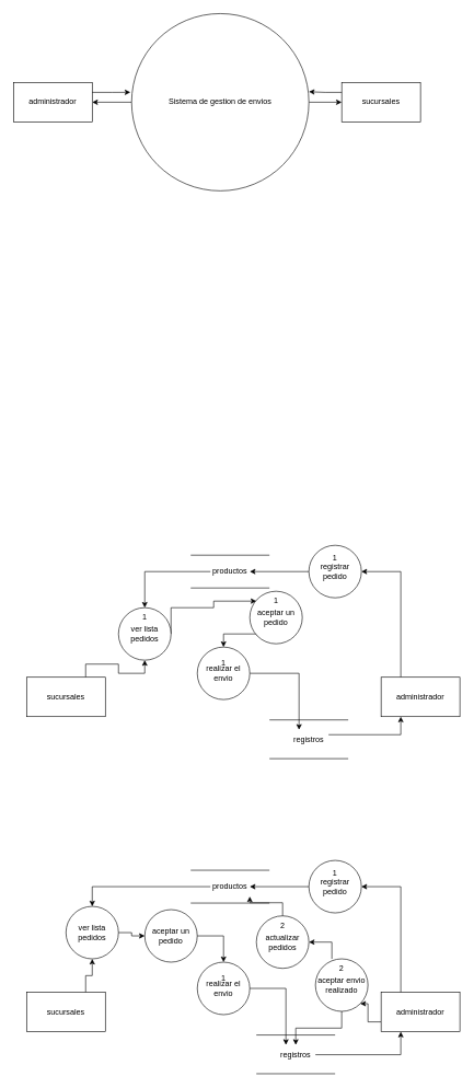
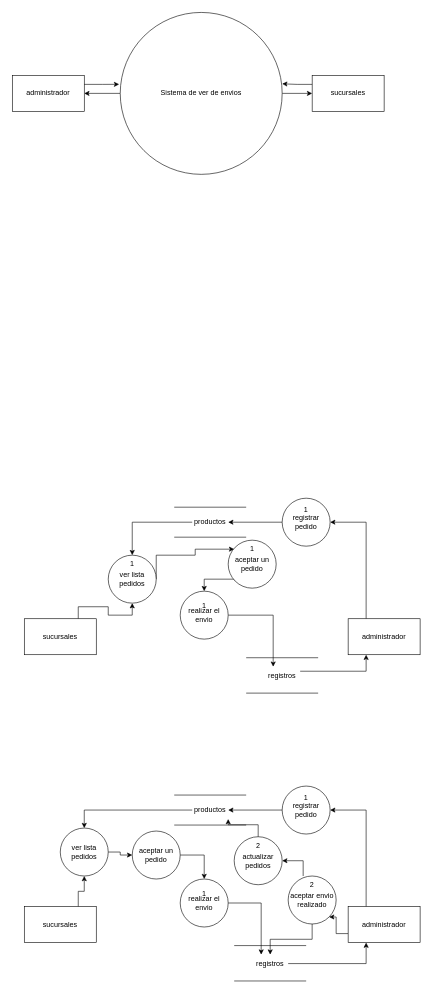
  <mxCell id="0" />
  <mxCell id="1" parent="0" />
  <mxCell id="2" value="" style="group" parent="1" vertex="1" connectable="0"><mxGeometry x="20" y="20" width="620" height="270" as="geometry" /></mxCell>
  <mxCell id="3" value="administrador" style="rounded=0;whiteSpace=wrap;html=1;" parent="2" vertex="1"><mxGeometry y="105" width="120" height="60" as="geometry" /></mxCell>
  <mxCell id="4" value="sucursales" style="rounded=0;whiteSpace=wrap;html=1;" parent="2" vertex="1"><mxGeometry x="500" y="105" width="120" height="60" as="geometry" /></mxCell>
  <mxCell id="5" style="edgeStyle=orthogonalEdgeStyle;rounded=0;orthogonalLoop=1;jettySize=auto;html=1;exitX=0;exitY=0.5;exitDx=0;exitDy=0;entryX=1;entryY=0.5;entryDx=0;entryDy=0;" parent="2" source="7" target="3" edge="1"><mxGeometry relative="1" as="geometry" /></mxCell>
  <mxCell id="6" style="edgeStyle=orthogonalEdgeStyle;rounded=0;orthogonalLoop=1;jettySize=auto;html=1;exitX=1;exitY=0.5;exitDx=0;exitDy=0;entryX=0;entryY=0.5;entryDx=0;entryDy=0;" parent="2" source="7" target="4" edge="1"><mxGeometry relative="1" as="geometry" /></mxCell>
- <mxCell id="7" value="Sistema de gestion de&amp;nbsp;envios" style="ellipse;whiteSpace=wrap;html=1;aspect=fixed;" parent="2" vertex="1"><mxGeometry x="180" width="270" height="270" as="geometry" /></mxCell>
+ <mxCell id="7" value="Sistema de ver de&amp;nbsp;envios" style="ellipse;whiteSpace=wrap;html=1;aspect=fixed;" parent="2" vertex="1"><mxGeometry x="180" width="270" height="270" as="geometry" /></mxCell>
  <mxCell id="8" style="edgeStyle=orthogonalEdgeStyle;rounded=0;orthogonalLoop=1;jettySize=auto;html=1;exitX=1;exitY=0.25;exitDx=0;exitDy=0;entryX=-0.007;entryY=0.444;entryDx=0;entryDy=0;entryPerimeter=0;" parent="2" source="3" target="7" edge="1"><mxGeometry relative="1" as="geometry" /></mxCell>
  <mxCell id="9" style="edgeStyle=orthogonalEdgeStyle;rounded=0;orthogonalLoop=1;jettySize=auto;html=1;exitX=0;exitY=0.25;exitDx=0;exitDy=0;entryX=1;entryY=0.441;entryDx=0;entryDy=0;entryPerimeter=0;" parent="2" source="4" target="7" edge="1"><mxGeometry relative="1" as="geometry" /></mxCell>
  <mxCell id="10" value="" style="group" parent="1" vertex="1" connectable="0"><mxGeometry x="40" y="830" width="660" height="435" as="geometry" /></mxCell>
  <mxCell id="11" style="edgeStyle=orthogonalEdgeStyle;rounded=0;orthogonalLoop=1;jettySize=auto;html=1;exitX=0.75;exitY=0;exitDx=0;exitDy=0;entryX=0.5;entryY=1;entryDx=0;entryDy=0;fontFamily=Helvetica;fontSize=12;fontColor=default;" parent="10" source="12" target="16" edge="1"><mxGeometry relative="1" as="geometry" /></mxCell>
  <mxCell id="12" value="sucursales" style="rounded=0;whiteSpace=wrap;html=1;" parent="10" vertex="1"><mxGeometry y="201" width="120" height="60" as="geometry" /></mxCell>
  <mxCell id="13" style="edgeStyle=orthogonalEdgeStyle;rounded=0;orthogonalLoop=1;jettySize=auto;html=1;exitX=0.25;exitY=0;exitDx=0;exitDy=0;entryX=1;entryY=0.5;entryDx=0;entryDy=0;fontFamily=Helvetica;fontSize=12;fontColor=default;" parent="10" source="14" target="24" edge="1"><mxGeometry relative="1" as="geometry" /></mxCell>
  <mxCell id="14" value="administrador" style="rounded=0;whiteSpace=wrap;html=1;" parent="10" vertex="1"><mxGeometry x="540" y="201" width="120" height="60" as="geometry" /></mxCell>
  <mxCell id="15" style="edgeStyle=orthogonalEdgeStyle;rounded=0;orthogonalLoop=1;jettySize=auto;html=1;exitX=1;exitY=0.5;exitDx=0;exitDy=0;entryX=0;entryY=0.5;entryDx=0;entryDy=0;fontFamily=Helvetica;fontSize=12;fontColor=default;" parent="10" source="16" target="36" edge="1"><mxGeometry relative="1" as="geometry"><Array as="points"><mxPoint x="220" y="95" /><mxPoint x="285" y="95" /><mxPoint x="285" y="85" /></Array></mxGeometry></mxCell>
  <mxCell id="16" value="ver lista pedidos" style="ellipse;whiteSpace=wrap;html=1;aspect=fixed;" parent="10" vertex="1"><mxGeometry x="140" y="95" width="80" height="80" as="geometry" /></mxCell>
  <mxCell id="17" style="edgeStyle=orthogonalEdgeStyle;rounded=0;orthogonalLoop=1;jettySize=auto;html=1;exitX=1;exitY=0.5;exitDx=0;exitDy=0;entryX=0.25;entryY=0;entryDx=0;entryDy=0;fontFamily=Helvetica;fontSize=12;fontColor=default;" parent="10" source="18" target="29" edge="1"><mxGeometry relative="1" as="geometry" /></mxCell>
  <mxCell id="18" value="realizar el envio" style="ellipse;whiteSpace=wrap;html=1;aspect=fixed;" parent="10" vertex="1"><mxGeometry x="260" y="155" width="80" height="80" as="geometry" /></mxCell>
  <mxCell id="19" value="" style="group" parent="10" vertex="1" connectable="0"><mxGeometry x="250" y="15" width="120" height="50" as="geometry" /></mxCell>
  <mxCell id="20" value="" style="endArrow=none;html=1;rounded=0;fontFamily=Helvetica;fontSize=12;fontColor=default;" parent="19" edge="1"><mxGeometry width="50" height="50" relative="1" as="geometry"><mxPoint y="50" as="sourcePoint" /><mxPoint x="120" y="50" as="targetPoint" /></mxGeometry></mxCell>
  <mxCell id="21" value="" style="endArrow=none;html=1;rounded=0;fontFamily=Helvetica;fontSize=12;fontColor=default;" parent="19" edge="1"><mxGeometry width="50" height="50" relative="1" as="geometry"><mxPoint as="sourcePoint" /><mxPoint x="120" as="targetPoint" /></mxGeometry></mxCell>
  <mxCell id="22" value="productos" style="text;html=1;align=center;verticalAlign=middle;whiteSpace=wrap;rounded=0;fontFamily=Helvetica;fontSize=12;fontColor=default;" parent="19" vertex="1"><mxGeometry x="30" y="10" width="60" height="30" as="geometry" /></mxCell>
  <mxCell id="23" style="edgeStyle=orthogonalEdgeStyle;rounded=0;orthogonalLoop=1;jettySize=auto;html=1;exitX=0;exitY=0.5;exitDx=0;exitDy=0;entryX=1;entryY=0.5;entryDx=0;entryDy=0;fontFamily=Helvetica;fontSize=12;fontColor=default;" parent="10" source="24" target="22" edge="1"><mxGeometry relative="1" as="geometry" /></mxCell>
  <mxCell id="24" value="registrar pedido" style="ellipse;whiteSpace=wrap;html=1;aspect=fixed;" parent="10" vertex="1"><mxGeometry x="430" width="80" height="80" as="geometry" /></mxCell>
  <mxCell id="25" style="edgeStyle=orthogonalEdgeStyle;rounded=0;orthogonalLoop=1;jettySize=auto;html=1;exitX=0;exitY=0.5;exitDx=0;exitDy=0;entryX=0.5;entryY=0;entryDx=0;entryDy=0;fontFamily=Helvetica;fontSize=12;fontColor=default;" parent="10" source="22" target="16" edge="1"><mxGeometry relative="1" as="geometry" /></mxCell>
  <mxCell id="26" value="" style="group" parent="10" vertex="1" connectable="0"><mxGeometry x="370" y="266" width="120" height="59" as="geometry" /></mxCell>
  <mxCell id="27" value="" style="endArrow=none;html=1;rounded=0;fontFamily=Helvetica;fontSize=12;fontColor=default;" parent="26" edge="1"><mxGeometry width="50" height="50" relative="1" as="geometry"><mxPoint y="59" as="sourcePoint" /><mxPoint x="120" y="59" as="targetPoint" /></mxGeometry></mxCell>
  <mxCell id="28" value="" style="endArrow=none;html=1;rounded=0;fontFamily=Helvetica;fontSize=12;fontColor=default;" parent="26" edge="1"><mxGeometry width="50" height="50" relative="1" as="geometry"><mxPoint as="sourcePoint" /><mxPoint x="120" as="targetPoint" /></mxGeometry></mxCell>
  <mxCell id="29" value="registros" style="text;html=1;align=center;verticalAlign=middle;whiteSpace=wrap;rounded=0;fontFamily=Helvetica;fontSize=12;fontColor=default;" parent="26" vertex="1"><mxGeometry x="30" y="15" width="60" height="30" as="geometry" /></mxCell>
  <mxCell id="30" style="edgeStyle=orthogonalEdgeStyle;rounded=0;orthogonalLoop=1;jettySize=auto;html=1;exitX=1;exitY=0.25;exitDx=0;exitDy=0;entryX=0.25;entryY=1;entryDx=0;entryDy=0;fontFamily=Helvetica;fontSize=12;fontColor=default;" parent="10" source="29" target="14" edge="1"><mxGeometry relative="1" as="geometry" /></mxCell>
  <mxCell id="31" value="1" style="text;html=1;align=center;verticalAlign=middle;whiteSpace=wrap;rounded=0;fontFamily=Helvetica;fontSize=12;fontColor=default;" parent="10" vertex="1"><mxGeometry x="150" y="95" width="60" height="30" as="geometry" /></mxCell>
  <mxCell id="32" value="1" style="text;html=1;align=center;verticalAlign=middle;whiteSpace=wrap;rounded=0;fontFamily=Helvetica;fontSize=12;fontColor=default;" parent="10" vertex="1"><mxGeometry x="440" y="5" width="60" height="30" as="geometry" /></mxCell>
  <mxCell id="33" value="1" style="text;html=1;align=center;verticalAlign=middle;whiteSpace=wrap;rounded=0;fontFamily=Helvetica;fontSize=12;fontColor=default;" parent="10" vertex="1"><mxGeometry x="270" y="164.5" width="60" height="30" as="geometry" /></mxCell>
  <mxCell id="34" style="edgeStyle=orthogonalEdgeStyle;rounded=0;orthogonalLoop=1;jettySize=auto;html=1;exitX=0;exitY=1;exitDx=0;exitDy=0;entryX=0.5;entryY=0;entryDx=0;entryDy=0;fontFamily=Helvetica;fontSize=12;fontColor=default;" parent="10" source="35" target="18" edge="1"><mxGeometry relative="1" as="geometry"><Array as="points"><mxPoint x="352" y="135" /><mxPoint x="300" y="135" /></Array></mxGeometry></mxCell>
  <mxCell id="35" value="aceptar un pedido" style="ellipse;whiteSpace=wrap;html=1;aspect=fixed;strokeColor=default;align=center;verticalAlign=middle;fontFamily=Helvetica;fontSize=12;fontColor=default;fillColor=default;" parent="10" vertex="1"><mxGeometry x="340" y="70" width="80" height="80" as="geometry" /></mxCell>
  <mxCell id="36" value="1" style="text;html=1;align=center;verticalAlign=middle;whiteSpace=wrap;rounded=0;fontFamily=Helvetica;fontSize=12;fontColor=default;" parent="10" vertex="1"><mxGeometry x="350" y="70" width="60" height="30" as="geometry" /></mxCell>
  <mxCell id="37" style="edgeStyle=orthogonalEdgeStyle;rounded=0;orthogonalLoop=1;jettySize=auto;html=1;exitX=0.75;exitY=0;exitDx=0;exitDy=0;entryX=0.5;entryY=1;entryDx=0;entryDy=0;fontFamily=Helvetica;fontSize=12;fontColor=default;" parent="1" source="38" target="43" edge="1"><mxGeometry relative="1" as="geometry" /></mxCell>
  <mxCell id="38" value="sucursales" style="rounded=0;whiteSpace=wrap;html=1;" parent="1" vertex="1"><mxGeometry x="40" y="1511" width="120" height="60" as="geometry" /></mxCell>
  <mxCell id="39" style="edgeStyle=orthogonalEdgeStyle;rounded=0;orthogonalLoop=1;jettySize=auto;html=1;exitX=0.25;exitY=0;exitDx=0;exitDy=0;entryX=1;entryY=0.5;entryDx=0;entryDy=0;fontFamily=Helvetica;fontSize=12;fontColor=default;" parent="1" source="41" target="51" edge="1"><mxGeometry relative="1" as="geometry" /></mxCell>
  <mxCell id="40" style="edgeStyle=orthogonalEdgeStyle;rounded=0;orthogonalLoop=1;jettySize=auto;html=1;exitX=0;exitY=0.75;exitDx=0;exitDy=0;entryX=1;entryY=1;entryDx=0;entryDy=0;" parent="1" source="41" target="63" edge="1"><mxGeometry relative="1" as="geometry" /></mxCell>
  <mxCell id="41" value="administrador" style="rounded=0;whiteSpace=wrap;html=1;" parent="1" vertex="1"><mxGeometry x="580" y="1511" width="120" height="60" as="geometry" /></mxCell>
  <mxCell id="42" style="edgeStyle=orthogonalEdgeStyle;rounded=0;orthogonalLoop=1;jettySize=auto;html=1;exitX=1;exitY=0.5;exitDx=0;exitDy=0;entryX=0;entryY=0.5;entryDx=0;entryDy=0;" parent="1" source="43" target="61" edge="1"><mxGeometry relative="1" as="geometry" /></mxCell>
  <mxCell id="43" value="ver lista pedidos" style="ellipse;whiteSpace=wrap;html=1;aspect=fixed;" parent="1" vertex="1"><mxGeometry x="100" y="1380" width="80" height="80" as="geometry" /></mxCell>
  <mxCell id="44" style="edgeStyle=orthogonalEdgeStyle;rounded=0;orthogonalLoop=1;jettySize=auto;html=1;exitX=1;exitY=0.5;exitDx=0;exitDy=0;entryX=0.25;entryY=0;entryDx=0;entryDy=0;fontFamily=Helvetica;fontSize=12;fontColor=default;" parent="1" source="45" target="56" edge="1"><mxGeometry relative="1" as="geometry" /></mxCell>
  <mxCell id="45" value="realizar el envio" style="ellipse;whiteSpace=wrap;html=1;aspect=fixed;" parent="1" vertex="1"><mxGeometry x="300" y="1465" width="80" height="80" as="geometry" /></mxCell>
  <mxCell id="46" value="" style="group" parent="1" vertex="1" connectable="0"><mxGeometry x="290" y="1325" width="120" height="50" as="geometry" /></mxCell>
  <mxCell id="47" value="" style="endArrow=none;html=1;rounded=0;fontFamily=Helvetica;fontSize=12;fontColor=default;" parent="46" edge="1"><mxGeometry width="50" height="50" relative="1" as="geometry"><mxPoint y="50" as="sourcePoint" /><mxPoint x="120" y="50" as="targetPoint" /></mxGeometry></mxCell>
  <mxCell id="48" value="" style="endArrow=none;html=1;rounded=0;fontFamily=Helvetica;fontSize=12;fontColor=default;" parent="46" edge="1"><mxGeometry width="50" height="50" relative="1" as="geometry"><mxPoint as="sourcePoint" /><mxPoint x="120" as="targetPoint" /></mxGeometry></mxCell>
  <mxCell id="49" value="productos" style="text;html=1;align=center;verticalAlign=middle;whiteSpace=wrap;rounded=0;fontFamily=Helvetica;fontSize=12;fontColor=default;" parent="46" vertex="1"><mxGeometry x="30" y="10" width="60" height="30" as="geometry" /></mxCell>
  <mxCell id="50" style="edgeStyle=orthogonalEdgeStyle;rounded=0;orthogonalLoop=1;jettySize=auto;html=1;exitX=0;exitY=0.5;exitDx=0;exitDy=0;entryX=1;entryY=0.5;entryDx=0;entryDy=0;fontFamily=Helvetica;fontSize=12;fontColor=default;" parent="1" source="51" target="49" edge="1"><mxGeometry relative="1" as="geometry" /></mxCell>
  <mxCell id="51" value="registrar pedido" style="ellipse;whiteSpace=wrap;html=1;aspect=fixed;" parent="1" vertex="1"><mxGeometry x="470" y="1310" width="80" height="80" as="geometry" /></mxCell>
  <mxCell id="52" style="edgeStyle=orthogonalEdgeStyle;rounded=0;orthogonalLoop=1;jettySize=auto;html=1;exitX=0;exitY=0.5;exitDx=0;exitDy=0;entryX=0.5;entryY=0;entryDx=0;entryDy=0;fontFamily=Helvetica;fontSize=12;fontColor=default;" parent="1" source="49" target="43" edge="1"><mxGeometry relative="1" as="geometry" /></mxCell>
  <mxCell id="53" value="" style="group" parent="1" vertex="1" connectable="0"><mxGeometry x="390" y="1576" width="120" height="59" as="geometry" /></mxCell>
  <mxCell id="54" value="" style="endArrow=none;html=1;rounded=0;fontFamily=Helvetica;fontSize=12;fontColor=default;" parent="53" edge="1"><mxGeometry width="50" height="50" relative="1" as="geometry"><mxPoint y="59" as="sourcePoint" /><mxPoint x="120" y="59" as="targetPoint" /></mxGeometry></mxCell>
  <mxCell id="55" value="" style="endArrow=none;html=1;rounded=0;fontFamily=Helvetica;fontSize=12;fontColor=default;" parent="53" edge="1"><mxGeometry width="50" height="50" relative="1" as="geometry"><mxPoint as="sourcePoint" /><mxPoint x="120" as="targetPoint" /></mxGeometry></mxCell>
  <mxCell id="56" value="registros" style="text;html=1;align=center;verticalAlign=middle;whiteSpace=wrap;rounded=0;fontFamily=Helvetica;fontSize=12;fontColor=default;" parent="53" vertex="1"><mxGeometry x="30" y="15" width="60" height="30" as="geometry" /></mxCell>
  <mxCell id="57" style="edgeStyle=orthogonalEdgeStyle;rounded=0;orthogonalLoop=1;jettySize=auto;html=1;exitX=1;exitY=0.5;exitDx=0;exitDy=0;entryX=0.25;entryY=1;entryDx=0;entryDy=0;fontFamily=Helvetica;fontSize=12;fontColor=default;" parent="1" source="56" target="41" edge="1"><mxGeometry relative="1" as="geometry" /></mxCell>
  <mxCell id="58" value="1" style="text;html=1;align=center;verticalAlign=middle;whiteSpace=wrap;rounded=0;fontFamily=Helvetica;fontSize=12;fontColor=default;" parent="1" vertex="1"><mxGeometry x="480" y="1315" width="60" height="30" as="geometry" /></mxCell>
  <mxCell id="59" value="1" style="text;html=1;align=center;verticalAlign=middle;whiteSpace=wrap;rounded=0;fontFamily=Helvetica;fontSize=12;fontColor=default;" parent="1" vertex="1"><mxGeometry x="310" y="1474.5" width="60" height="30" as="geometry" /></mxCell>
  <mxCell id="60" style="edgeStyle=orthogonalEdgeStyle;rounded=0;orthogonalLoop=1;jettySize=auto;html=1;exitX=1;exitY=0.5;exitDx=0;exitDy=0;entryX=0.5;entryY=0;entryDx=0;entryDy=0;" parent="1" source="61" target="45" edge="1"><mxGeometry relative="1" as="geometry" /></mxCell>
  <mxCell id="61" value="aceptar un pedido" style="ellipse;whiteSpace=wrap;html=1;aspect=fixed;strokeColor=default;align=center;verticalAlign=middle;fontFamily=Helvetica;fontSize=12;fontColor=default;fillColor=default;" parent="1" vertex="1"><mxGeometry x="220" y="1385" width="80" height="80" as="geometry" /></mxCell>
  <mxCell id="62" style="edgeStyle=orthogonalEdgeStyle;rounded=0;orthogonalLoop=1;jettySize=auto;html=1;exitX=0.5;exitY=1;exitDx=0;exitDy=0;" parent="1" source="63" target="56" edge="1"><mxGeometry relative="1" as="geometry" /></mxCell>
  <mxCell id="63" value="aceptar envio realizado" style="ellipse;whiteSpace=wrap;html=1;aspect=fixed;" parent="1" vertex="1"><mxGeometry x="480" y="1460" width="80" height="80" as="geometry" /></mxCell>
  <mxCell id="64" style="edgeStyle=orthogonalEdgeStyle;rounded=0;orthogonalLoop=1;jettySize=auto;html=1;exitX=0.25;exitY=0;exitDx=0;exitDy=0;entryX=1;entryY=0.5;entryDx=0;entryDy=0;" parent="1" source="65" target="66" edge="1"><mxGeometry relative="1" as="geometry" /></mxCell>
  <mxCell id="65" value="2" style="text;html=1;align=center;verticalAlign=middle;whiteSpace=wrap;rounded=0;fontFamily=Helvetica;fontSize=12;fontColor=default;" parent="1" vertex="1"><mxGeometry x="490" y="1460" width="60" height="30" as="geometry" /></mxCell>
  <mxCell id="66" value="actualizar pedidos" style="ellipse;whiteSpace=wrap;html=1;aspect=fixed;" parent="1" vertex="1"><mxGeometry x="390" y="1394.5" width="80" height="80" as="geometry" /></mxCell>
  <mxCell id="67" style="edgeStyle=orthogonalEdgeStyle;rounded=0;orthogonalLoop=1;jettySize=auto;html=1;exitX=0.5;exitY=0;exitDx=0;exitDy=0;entryX=1;entryY=1;entryDx=0;entryDy=0;" parent="1" source="68" target="49" edge="1"><mxGeometry relative="1" as="geometry" /></mxCell>
  <mxCell id="68" value="2" style="text;html=1;align=center;verticalAlign=middle;whiteSpace=wrap;rounded=0;fontFamily=Helvetica;fontSize=12;fontColor=default;" parent="1" vertex="1"><mxGeometry x="400" y="1394.5" width="60" height="30" as="geometry" /></mxCell>
